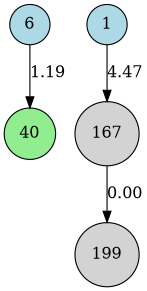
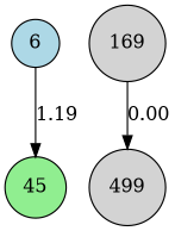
  digraph {
    rankdir=TB
    node [fillcolor=lightblue shape=circle style=filled]
    n1 [label=6]
-   n2 [fillcolor=lightgreen label=40]
-   n3 [label=1]
-   n4 [fillcolor=lightgray label=167]
-   n5 [fillcolor=lightgray label=199]
+   n2 [fillcolor=lightgreen label=45]
+   n4 [fillcolor=lightgray label=169]
+   n5 [fillcolor=lightgray label=499]
    n1 -> n2 [label=1.19]
-   n3 -> n4 [label=4.47]
    n4 -> n5 [label=0.00]
  }
